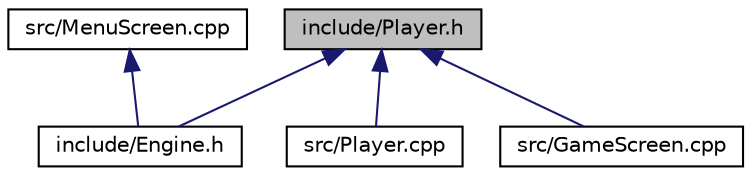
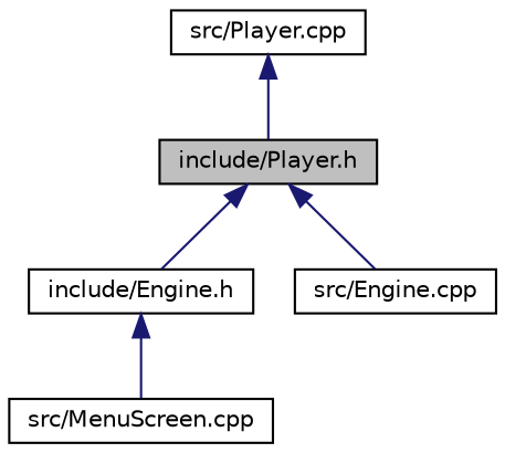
  digraph {
    node [color=black fillcolor=white fontname=Helvetica fontsize=10 shape=record style=filled]
    edge [color=midnightblue dir=back fontname=Helvetica fontsize=10 labelfontname=Helvetica labelfontsize=10 style=solid]
    n1 [fillcolor=grey75 fontcolor=black height=0.2 label="include/Player.h" width=0.4]
    n2 [height=0.2 label="include/Engine.h" width=0.4]
    n3 [height=0.2 label="src/Player.cpp" width=0.4]
-   n4 [height=0.2 label="src/GameScreen.cpp" width=0.4]
+   n4 [height=0.2 label="src/Engine.cpp" width=0.4]
    n5 [height=0.2 label="src/MenuScreen.cpp" width=0.4]
    n1 -> n2
-   n1 -> n3
+   n3 -> n1
    n1 -> n4
-   n5 -> n2
+   n2 -> n5
  }
